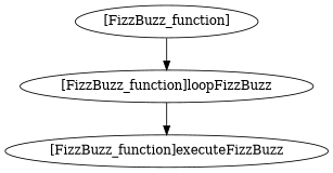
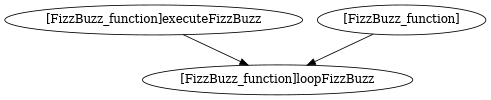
  digraph {
    "[FizzBuzz_function]executeFizzBuzz"
    "[FizzBuzz_function]loopFizzBuzz"
    "[FizzBuzz_function]"
-   "[FizzBuzz_function]loopFizzBuzz" -> "[FizzBuzz_function]executeFizzBuzz"
+   "[FizzBuzz_function]executeFizzBuzz" -> "[FizzBuzz_function]loopFizzBuzz"
    "[FizzBuzz_function]" -> "[FizzBuzz_function]loopFizzBuzz"
  }
